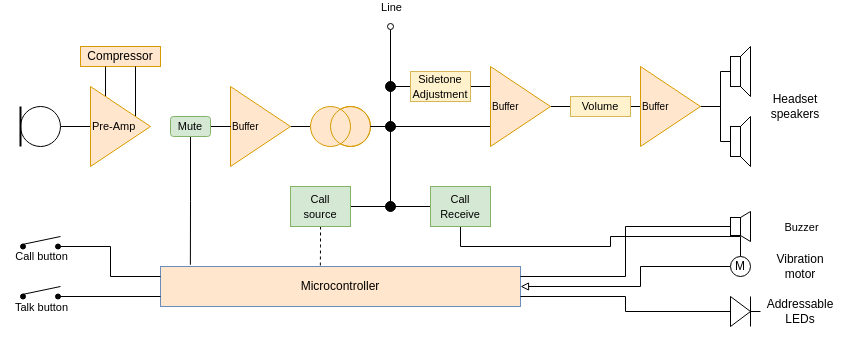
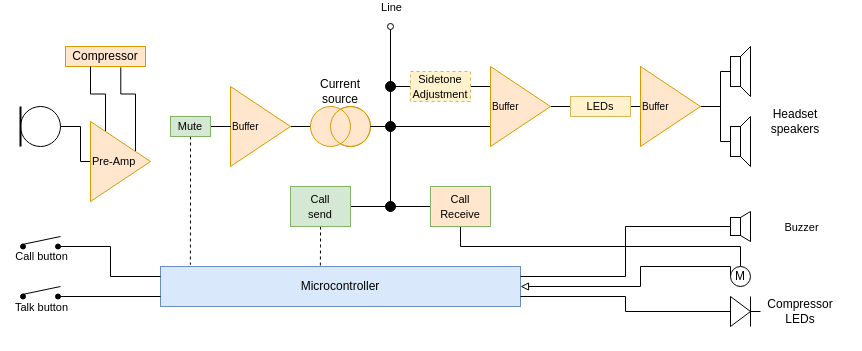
  <mxCell id="0" />
  <mxCell id="1" parent="0" />
  <mxCell id="2" value="" style="ellipse;whiteSpace=wrap;html=1;aspect=fixed;fillColor=#ffe6cc;strokeColor=#d79b00;" vertex="1" parent="1"><mxGeometry x="330" y="100" width="40" height="40" as="geometry" /></mxCell>
- <mxCell id="3" value="Compressor" style="rounded=0;whiteSpace=wrap;html=1;fillColor=#ffe6cc;strokeColor=#d79b00;" parent="1" vertex="1"><mxGeometry x="80" y="40" width="80" height="20" as="geometry" /></mxCell>
+ <mxCell id="3" value="Compressor" style="rounded=0;whiteSpace=wrap;html=1;fillColor=#ffe6cc;strokeColor=#d79b00;" parent="1" vertex="1"><mxGeometry x="65" y="40" width="80" height="20" as="geometry" /></mxCell>
  <mxCell id="4" style="edgeStyle=orthogonalEdgeStyle;rounded=0;orthogonalLoop=1;jettySize=auto;html=1;exitX=1;exitY=0.5;exitDx=0;exitDy=0;entryX=0;entryY=0.5;entryDx=0;entryDy=0;entryPerimeter=0;endArrow=none;endFill=0;" edge="1" parent="1" source="5" target="9"><mxGeometry relative="1" as="geometry" /></mxCell>
  <mxCell id="5" value="" style="ellipse;whiteSpace=wrap;html=1;aspect=fixed;strokeWidth=1;" parent="1" vertex="1"><mxGeometry x="20" y="100" width="40" height="40" as="geometry" /></mxCell>
  <mxCell id="6" value="" style="endArrow=none;html=1;rounded=0;strokeWidth=2;" edge="1" parent="1"><mxGeometry width="50" height="50" relative="1" as="geometry"><mxPoint x="20" y="140" as="sourcePoint" /><mxPoint x="20" y="100" as="targetPoint" /></mxGeometry></mxCell>
  <mxCell id="7" style="edgeStyle=orthogonalEdgeStyle;rounded=0;orthogonalLoop=1;jettySize=auto;html=1;exitX=0.25;exitY=0.13;exitDx=0;exitDy=0;exitPerimeter=0;entryX=0.313;entryY=1.004;entryDx=0;entryDy=0;entryPerimeter=0;endArrow=none;endFill=0;" edge="1" parent="1" source="9" target="3"><mxGeometry relative="1" as="geometry" /></mxCell>
  <mxCell id="8" style="edgeStyle=orthogonalEdgeStyle;rounded=0;orthogonalLoop=1;jettySize=auto;html=1;exitX=0.75;exitY=0.38;exitDx=0;exitDy=0;exitPerimeter=0;entryX=0.691;entryY=1.046;entryDx=0;entryDy=0;entryPerimeter=0;endArrow=none;endFill=0;" edge="1" parent="1" source="9" target="3"><mxGeometry relative="1" as="geometry" /></mxCell>
- <mxCell id="9" value="&lt;font style=&quot;font-size: 11px;&quot;&gt;Pre-Amp&lt;/font&gt;" style="triangle;whiteSpace=wrap;html=1;points=[[0,0.25,0,0,0],[0,0.5,0,0,0],[0,0.75,0,0,0],[0.25,0.13,0,0,0],[0.5,0.25,0,0,0],[0.5,0.75,0,0,0],[0.75,0.38,0,0,0],[1,0.5,0,0,0]];align=left;fillColor=#ffe6cc;strokeColor=#d79b00;" vertex="1" parent="1"><mxGeometry x="90" y="80" width="60" height="80" as="geometry" /></mxCell>
+ <mxCell id="9" value="&lt;font style=&quot;font-size: 11px;&quot;&gt;Pre-Amp&lt;/font&gt;" style="triangle;whiteSpace=wrap;html=1;points=[[0,0.25,0,0,0],[0,0.5,0,0,0],[0,0.75,0,0,0],[0.25,0.13,0,0,0],[0.5,0.25,0,0,0],[0.5,0.75,0,0,0],[0.75,0.38,0,0,0],[1,0.5,0,0,0]];align=left;fillColor=#ffe6cc;strokeColor=#d79b00;" vertex="1" parent="1"><mxGeometry x="90" y="115" width="60" height="80" as="geometry" /></mxCell>
  <mxCell id="10" style="edgeStyle=orthogonalEdgeStyle;rounded=0;orthogonalLoop=1;jettySize=auto;html=1;exitX=1;exitY=0.5;exitDx=0;exitDy=0;entryX=0;entryY=0.5;entryDx=0;entryDy=0;endArrow=none;endFill=0;" edge="1" parent="1" source="12" target="16"><mxGeometry relative="1" as="geometry" /></mxCell>
  <mxCell id="11" style="edgeStyle=orthogonalEdgeStyle;rounded=0;orthogonalLoop=1;jettySize=auto;html=1;exitX=1;exitY=0.5;exitDx=0;exitDy=0;entryX=0;entryY=0.5;entryDx=0;entryDy=0;endArrow=none;endFill=0;" edge="1" parent="1" source="20" target="24"><mxGeometry relative="1" as="geometry"><Array as="points"><mxPoint x="390" y="120" /><mxPoint x="390" y="80" /></Array></mxGeometry></mxCell>
  <mxCell id="12" value="&lt;span style=&quot;font-size: 10px;&quot;&gt;Buffer&lt;/span&gt;" style="triangle;whiteSpace=wrap;html=1;align=left;rounded=0;fillColor=#ffe6cc;strokeColor=#d79b00;" vertex="1" parent="1"><mxGeometry x="230" y="80" width="60" height="80" as="geometry" /></mxCell>
  <mxCell id="13" style="edgeStyle=orthogonalEdgeStyle;rounded=0;orthogonalLoop=1;jettySize=auto;html=1;exitX=1;exitY=0.5;exitDx=0;exitDy=0;endArrow=none;endFill=0;" edge="1" parent="1" source="15" target="12"><mxGeometry relative="1" as="geometry" /></mxCell>
- <mxCell id="14" style="edgeStyle=orthogonalEdgeStyle;rounded=0;orthogonalLoop=1;jettySize=auto;html=1;exitX=0.5;exitY=1;exitDx=0;exitDy=0;entryX=0.083;entryY=-0.044;entryDx=0;entryDy=0;entryPerimeter=0;endArrow=none;endFill=0;" edge="1" parent="1" source="15" target="50"><mxGeometry relative="1" as="geometry" /></mxCell>
- <mxCell id="15" value="&lt;font style=&quot;font-size: 11px;&quot;&gt;Mute&lt;/font&gt;" style="whiteSpace=wrap;html=1;fillColor=#d5e8d4;strokeColor=#82b366;rounded=1;" vertex="1" parent="1"><mxGeometry x="170" y="110" width="40" height="20" as="geometry" /></mxCell>
+ <mxCell id="14" style="edgeStyle=orthogonalEdgeStyle;rounded=0;orthogonalLoop=1;jettySize=auto;html=1;exitX=0.5;exitY=1;exitDx=0;exitDy=0;entryX=0.083;entryY=-0.044;entryDx=0;entryDy=0;entryPerimeter=0;endArrow=none;endFill=0;dashed=1;" edge="1" parent="1" source="15" target="50"><mxGeometry relative="1" as="geometry" /></mxCell>
+ <mxCell id="15" value="&lt;font style=&quot;font-size: 11px;&quot;&gt;Mute&lt;/font&gt;" style="rounded=0;whiteSpace=wrap;html=1;fillColor=#d5e8d4;strokeColor=#82b366;" vertex="1" parent="1"><mxGeometry x="170" y="110" width="40" height="20" as="geometry" /></mxCell>
  <mxCell id="16" value="" style="ellipse;whiteSpace=wrap;html=1;aspect=fixed;fillColor=#ffe6cc;strokeColor=#d79b00;" vertex="1" parent="1"><mxGeometry x="310" y="100" width="40" height="40" as="geometry" /></mxCell>
  <mxCell id="17" style="edgeStyle=orthogonalEdgeStyle;rounded=0;orthogonalLoop=1;jettySize=auto;html=1;exitX=1;exitY=0.5;exitDx=0;exitDy=0;entryX=0;entryY=0.75;entryDx=0;entryDy=0;endArrow=none;endFill=0;" edge="1" parent="1" source="20" target="23"><mxGeometry relative="1" as="geometry"><mxPoint x="390" y="120" as="targetPoint" /></mxGeometry></mxCell>
  <mxCell id="18" style="edgeStyle=orthogonalEdgeStyle;rounded=0;orthogonalLoop=1;jettySize=auto;html=1;exitX=1;exitY=0.5;exitDx=0;exitDy=0;endArrow=oval;endFill=0;" edge="1" parent="1" source="20"><mxGeometry relative="1" as="geometry"><mxPoint x="390" y="20" as="targetPoint" /><Array as="points"><mxPoint x="390" y="120" /></Array></mxGeometry></mxCell>
  <mxCell id="19" value="Line" style="edgeLabel;html=1;align=center;verticalAlign=middle;resizable=0;points=[];" vertex="1" connectable="0" parent="18"><mxGeometry x="0.827" y="3" relative="1" as="geometry"><mxPoint x="3" y="-30" as="offset" /></mxGeometry></mxCell>
  <mxCell id="20" value="" style="ellipse;whiteSpace=wrap;html=1;aspect=fixed;fillColor=none;strokeColor=#d79b00;" vertex="1" parent="1"><mxGeometry x="330" y="100" width="40" height="40" as="geometry" /></mxCell>
  <mxCell id="21" style="edgeStyle=orthogonalEdgeStyle;rounded=0;orthogonalLoop=1;jettySize=auto;html=1;exitX=0;exitY=0.25;exitDx=0;exitDy=0;entryX=1;entryY=0.5;entryDx=0;entryDy=0;endArrow=none;endFill=0;" edge="1" parent="1" source="23" target="24"><mxGeometry relative="1" as="geometry" /></mxCell>
  <mxCell id="22" style="edgeStyle=orthogonalEdgeStyle;rounded=0;orthogonalLoop=1;jettySize=auto;html=1;exitX=1;exitY=0.5;exitDx=0;exitDy=0;entryX=0;entryY=0.5;entryDx=0;entryDy=0;endArrow=none;endFill=0;" edge="1" parent="1" source="23" target="26"><mxGeometry relative="1" as="geometry" /></mxCell>
  <mxCell id="23" value="&lt;span style=&quot;font-size: 10px;&quot;&gt;Buffer&lt;/span&gt;" style="triangle;whiteSpace=wrap;html=1;align=left;rounded=0;fillColor=#ffe6cc;strokeColor=#d79b00;" vertex="1" parent="1"><mxGeometry x="490" y="60" width="60" height="80" as="geometry" /></mxCell>
- <mxCell id="24" value="&lt;font style=&quot;font-size: 11px;&quot;&gt;Sidetone&lt;br&gt;Adjustment&lt;br&gt;&lt;/font&gt;" style="rounded=0;whiteSpace=wrap;html=1;fillColor=#fff2cc;strokeColor=#d6b656;" vertex="1" parent="1"><mxGeometry x="410" y="65" width="60" height="30" as="geometry" /></mxCell>
+ <mxCell id="24" value="&lt;font style=&quot;font-size: 11px;&quot;&gt;Sidetone&lt;br&gt;Adjustment&lt;br&gt;&lt;/font&gt;" style="rounded=0;whiteSpace=wrap;html=1;fillColor=#fff2cc;strokeColor=#d6b656;dashed=1;" vertex="1" parent="1"><mxGeometry x="410" y="65" width="60" height="30" as="geometry" /></mxCell>
  <mxCell id="25" style="edgeStyle=orthogonalEdgeStyle;rounded=0;orthogonalLoop=1;jettySize=auto;html=1;exitX=1;exitY=0.5;exitDx=0;exitDy=0;entryX=0;entryY=0.5;entryDx=0;entryDy=0;endArrow=none;endFill=0;" edge="1" parent="1" source="26" target="29"><mxGeometry relative="1" as="geometry" /></mxCell>
- <mxCell id="26" value="&lt;font style=&quot;font-size: 11px;&quot;&gt;Volume&lt;/font&gt;" style="rounded=0;whiteSpace=wrap;html=1;fillColor=#fff2cc;strokeColor=#d6b656;" vertex="1" parent="1"><mxGeometry x="570" y="90" width="60" height="20" as="geometry" /></mxCell>
+ <mxCell id="26" value="&lt;font style=&quot;font-size: 11px;&quot;&gt;LEDs&lt;/font&gt;" style="rounded=0;whiteSpace=wrap;html=1;fillColor=#fff2cc;strokeColor=#d6b656;" vertex="1" parent="1"><mxGeometry x="570" y="90" width="60" height="20" as="geometry" /></mxCell>
  <mxCell id="27" style="edgeStyle=orthogonalEdgeStyle;rounded=0;orthogonalLoop=1;jettySize=auto;html=1;exitX=1;exitY=0.5;exitDx=0;exitDy=0;entryX=0;entryY=0.5;entryDx=0;entryDy=0;endArrow=none;endFill=0;" edge="1" parent="1" source="29" target="31"><mxGeometry relative="1" as="geometry"><Array as="points"><mxPoint x="720" y="100" /><mxPoint x="720" y="65" /></Array></mxGeometry></mxCell>
  <mxCell id="28" style="edgeStyle=orthogonalEdgeStyle;rounded=0;orthogonalLoop=1;jettySize=auto;html=1;exitX=1;exitY=0.5;exitDx=0;exitDy=0;entryX=0;entryY=0.5;entryDx=0;entryDy=0;endArrow=none;endFill=0;" edge="1" parent="1" source="29" target="36"><mxGeometry relative="1" as="geometry"><Array as="points"><mxPoint x="720" y="100" /><mxPoint x="720" y="135" /></Array></mxGeometry></mxCell>
  <mxCell id="29" value="&lt;span style=&quot;font-size: 10px;&quot;&gt;Buffer&lt;/span&gt;" style="triangle;whiteSpace=wrap;html=1;align=left;rounded=0;fillColor=#ffe6cc;strokeColor=#d79b00;" vertex="1" parent="1"><mxGeometry x="640" y="60" width="60" height="80" as="geometry" /></mxCell>
  <mxCell id="30" value="" style="group" vertex="1" connectable="0" parent="1"><mxGeometry x="730" y="40" width="20" height="50" as="geometry" /></mxCell>
  <mxCell id="31" value="" style="rounded=0;whiteSpace=wrap;html=1;" vertex="1" parent="30"><mxGeometry y="10" width="10" height="30" as="geometry" /></mxCell>
  <mxCell id="32" value="" style="endArrow=none;html=1;rounded=0;exitX=1;exitY=0;exitDx=0;exitDy=0;" edge="1" parent="30" source="31"><mxGeometry width="50" height="50" relative="1" as="geometry"><mxPoint y="80" as="sourcePoint" /><mxPoint x="20" as="targetPoint" /></mxGeometry></mxCell>
  <mxCell id="33" value="" style="endArrow=none;html=1;rounded=0;exitX=1;exitY=1;exitDx=0;exitDy=0;" edge="1" parent="30" source="31"><mxGeometry width="50" height="50" relative="1" as="geometry"><mxPoint y="80" as="sourcePoint" /><mxPoint x="20" y="50" as="targetPoint" /></mxGeometry></mxCell>
  <mxCell id="34" value="" style="endArrow=none;html=1;rounded=0;" edge="1" parent="30"><mxGeometry width="50" height="50" relative="1" as="geometry"><mxPoint x="20" y="50" as="sourcePoint" /><mxPoint x="20" as="targetPoint" /></mxGeometry></mxCell>
  <mxCell id="35" value="" style="group" vertex="1" connectable="0" parent="1"><mxGeometry x="730" y="110" width="20" height="50" as="geometry" /></mxCell>
  <mxCell id="36" value="" style="rounded=0;whiteSpace=wrap;html=1;" vertex="1" parent="35"><mxGeometry y="10" width="10" height="30" as="geometry" /></mxCell>
  <mxCell id="37" value="" style="endArrow=none;html=1;rounded=0;exitX=1;exitY=0;exitDx=0;exitDy=0;" edge="1" parent="35" source="36"><mxGeometry width="50" height="50" relative="1" as="geometry"><mxPoint y="80" as="sourcePoint" /><mxPoint x="20" as="targetPoint" /></mxGeometry></mxCell>
  <mxCell id="38" value="" style="endArrow=none;html=1;rounded=0;exitX=1;exitY=1;exitDx=0;exitDy=0;" edge="1" parent="35" source="36"><mxGeometry width="50" height="50" relative="1" as="geometry"><mxPoint y="80" as="sourcePoint" /><mxPoint x="20" y="50" as="targetPoint" /></mxGeometry></mxCell>
  <mxCell id="39" value="" style="endArrow=none;html=1;rounded=0;" edge="1" parent="35"><mxGeometry width="50" height="50" relative="1" as="geometry"><mxPoint x="20" y="50" as="sourcePoint" /><mxPoint x="20" as="targetPoint" /></mxGeometry></mxCell>
  <mxCell id="40" value="" style="ellipse;whiteSpace=wrap;html=1;aspect=fixed;fillColor=#030303;" vertex="1" parent="1"><mxGeometry x="385" y="115" width="10" height="10" as="geometry" /></mxCell>
  <mxCell id="41" value="" style="ellipse;whiteSpace=wrap;html=1;aspect=fixed;fillColor=#030303;" vertex="1" parent="1"><mxGeometry x="385" y="75" width="10" height="10" as="geometry" /></mxCell>
  <mxCell id="42" style="edgeStyle=orthogonalEdgeStyle;rounded=0;orthogonalLoop=1;jettySize=auto;html=1;exitX=1;exitY=0.5;exitDx=0;exitDy=0;entryX=1;entryY=0.5;entryDx=0;entryDy=0;endArrow=none;endFill=0;" edge="1" parent="1" source="44" target="20"><mxGeometry relative="1" as="geometry" /></mxCell>
  <mxCell id="43" style="edgeStyle=orthogonalEdgeStyle;rounded=0;orthogonalLoop=1;jettySize=auto;html=1;exitX=0.5;exitY=1;exitDx=0;exitDy=0;entryX=0.444;entryY=0.051;entryDx=0;entryDy=0;entryPerimeter=0;endArrow=none;endFill=0;dashed=1;" edge="1" parent="1" source="44" target="50"><mxGeometry relative="1" as="geometry" /></mxCell>
- <mxCell id="44" value="&lt;font style=&quot;font-size: 11px;&quot;&gt;Call&lt;br&gt;source&lt;/font&gt;" style="rounded=0;whiteSpace=wrap;html=1;fillColor=#d5e8d4;strokeColor=#82b366;" vertex="1" parent="1"><mxGeometry x="290" y="180" width="60" height="40" as="geometry" /></mxCell>
+ <mxCell id="44" value="&lt;font style=&quot;font-size: 11px;&quot;&gt;Call&lt;br&gt;send&lt;/font&gt;" style="rounded=0;whiteSpace=wrap;html=1;fillColor=#d5e8d4;strokeColor=#82b366;" vertex="1" parent="1"><mxGeometry x="290" y="180" width="60" height="40" as="geometry" /></mxCell>
  <mxCell id="45" style="edgeStyle=orthogonalEdgeStyle;rounded=0;orthogonalLoop=1;jettySize=auto;html=1;exitX=0;exitY=0.5;exitDx=0;exitDy=0;entryX=1;entryY=0.5;entryDx=0;entryDy=0;endArrow=none;endFill=0;" edge="1" parent="1" source="47" target="20"><mxGeometry relative="1" as="geometry"><Array as="points"><mxPoint x="390" y="200" /><mxPoint x="390" y="120" /></Array></mxGeometry></mxCell>
  <mxCell id="46" style="edgeStyle=orthogonalEdgeStyle;rounded=0;orthogonalLoop=1;jettySize=auto;html=1;exitX=0.5;exitY=1;exitDx=0;exitDy=0;endArrow=none;endFill=0;" edge="1" parent="1" source="47" target="70"><mxGeometry relative="1" as="geometry" /></mxCell>
- <mxCell id="47" value="&lt;font style=&quot;font-size: 11px;&quot;&gt;Call&lt;br&gt;Receive&lt;/font&gt;" style="rounded=0;whiteSpace=wrap;html=1;fillColor=#d5e8d4;strokeColor=#82b366;" vertex="1" parent="1"><mxGeometry x="430" y="180" width="60" height="40" as="geometry" /></mxCell>
+ <mxCell id="47" value="&lt;font style=&quot;font-size: 11px;&quot;&gt;Call&lt;br&gt;Receive&lt;/font&gt;" style="rounded=0;whiteSpace=wrap;html=1;fillColor=#ffe6cc;strokeColor=#82b366;" vertex="1" parent="1"><mxGeometry x="430" y="180" width="60" height="40" as="geometry" /></mxCell>
  <mxCell id="48" value="" style="ellipse;whiteSpace=wrap;html=1;aspect=fixed;fillColor=#030303;" vertex="1" parent="1"><mxGeometry x="385" y="195" width="10" height="10" as="geometry" /></mxCell>
- <mxCell id="50" value="Microcontroller" style="rounded=0;whiteSpace=wrap;html=1;fillColor=#ffe6cc;strokeColor=#6c8ebf;" vertex="1" parent="1"><mxGeometry x="160" y="260" width="360" height="40" as="geometry" /></mxCell>
+ <mxCell id="49" value="Current source" style="text;html=1;strokeColor=none;fillColor=none;align=center;verticalAlign=middle;whiteSpace=wrap;rounded=0;" vertex="1" parent="1"><mxGeometry x="310" y="70" width="60" height="30" as="geometry" /></mxCell>
+ <mxCell id="50" value="Microcontroller" style="rounded=0;whiteSpace=wrap;html=1;fillColor=#dae8fc;strokeColor=#6c8ebf;" vertex="1" parent="1"><mxGeometry x="160" y="260" width="360" height="40" as="geometry" /></mxCell>
  <mxCell id="51" style="edgeStyle=orthogonalEdgeStyle;rounded=0;orthogonalLoop=1;jettySize=auto;html=1;exitX=1;exitY=0.5;exitDx=0;exitDy=0;entryX=0;entryY=0.25;entryDx=0;entryDy=0;endArrow=none;endFill=0;" edge="1" parent="1" source="53" target="50"><mxGeometry relative="1" as="geometry" /></mxCell>
  <mxCell id="52" value="" style="group" vertex="1" connectable="0" parent="1"><mxGeometry x="20" y="230" width="40" height="12.5" as="geometry" /></mxCell>
  <mxCell id="53" value="" style="ellipse;whiteSpace=wrap;html=1;aspect=fixed;fillColor=#030303;" vertex="1" parent="52"><mxGeometry x="35" y="7.5" width="5" height="5" as="geometry" /></mxCell>
  <mxCell id="54" value="" style="ellipse;whiteSpace=wrap;html=1;aspect=fixed;fillColor=#030303;" vertex="1" parent="52"><mxGeometry y="7.5" width="5" height="5" as="geometry" /></mxCell>
  <mxCell id="55" value="" style="endArrow=none;html=1;rounded=0;exitX=0;exitY=0;exitDx=0;exitDy=0;" edge="1" parent="52" source="54"><mxGeometry width="50" height="50" relative="1" as="geometry"><mxPoint x="20" y="20" as="sourcePoint" /><mxPoint x="40" as="targetPoint" /></mxGeometry></mxCell>
  <mxCell id="56" value="Call button" style="edgeLabel;html=1;align=center;verticalAlign=middle;resizable=0;points=[];" vertex="1" connectable="0" parent="55"><mxGeometry x="-0.126" relative="1" as="geometry"><mxPoint x="2" y="15" as="offset" /></mxGeometry></mxCell>
  <mxCell id="57" value="" style="group" vertex="1" connectable="0" parent="1"><mxGeometry x="20" y="280" width="40" height="12.5" as="geometry" /></mxCell>
  <mxCell id="58" value="" style="ellipse;whiteSpace=wrap;html=1;aspect=fixed;fillColor=#030303;" vertex="1" parent="57"><mxGeometry x="35" y="7.5" width="5" height="5" as="geometry" /></mxCell>
  <mxCell id="59" value="" style="ellipse;whiteSpace=wrap;html=1;aspect=fixed;fillColor=#030303;" vertex="1" parent="57"><mxGeometry y="7.5" width="5" height="5" as="geometry" /></mxCell>
  <mxCell id="60" value="" style="endArrow=none;html=1;rounded=0;exitX=0;exitY=0;exitDx=0;exitDy=0;" edge="1" parent="57" source="59"><mxGeometry width="50" height="50" relative="1" as="geometry"><mxPoint x="20" y="20" as="sourcePoint" /><mxPoint x="40" as="targetPoint" /></mxGeometry></mxCell>
  <mxCell id="61" value="Talk button" style="edgeLabel;html=1;align=center;verticalAlign=middle;resizable=0;points=[];" vertex="1" connectable="0" parent="60"><mxGeometry x="-0.07" relative="1" as="geometry"><mxPoint x="1" y="16" as="offset" /></mxGeometry></mxCell>
  <mxCell id="62" style="edgeStyle=orthogonalEdgeStyle;rounded=0;orthogonalLoop=1;jettySize=auto;html=1;exitX=1;exitY=0.5;exitDx=0;exitDy=0;entryX=0;entryY=0.75;entryDx=0;entryDy=0;endArrow=none;endFill=0;" edge="1" parent="1" source="58" target="50"><mxGeometry relative="1" as="geometry" /></mxCell>
  <mxCell id="63" value="" style="group" vertex="1" connectable="0" parent="1"><mxGeometry x="730" y="205" width="20" height="30" as="geometry" /></mxCell>
  <mxCell id="64" value="" style="rounded=0;whiteSpace=wrap;html=1;" vertex="1" parent="63"><mxGeometry y="6" width="10" height="18" as="geometry" /></mxCell>
  <mxCell id="65" value="" style="endArrow=none;html=1;rounded=0;exitX=1;exitY=0;exitDx=0;exitDy=0;" edge="1" parent="63" source="64"><mxGeometry width="50" height="50" relative="1" as="geometry"><mxPoint y="48" as="sourcePoint" /><mxPoint x="20" as="targetPoint" /></mxGeometry></mxCell>
  <mxCell id="66" value="" style="endArrow=none;html=1;rounded=0;exitX=1;exitY=1;exitDx=0;exitDy=0;" edge="1" parent="63" source="64"><mxGeometry width="50" height="50" relative="1" as="geometry"><mxPoint y="48" as="sourcePoint" /><mxPoint x="20" y="30" as="targetPoint" /></mxGeometry></mxCell>
  <mxCell id="67" value="" style="endArrow=none;html=1;rounded=0;" edge="1" parent="63"><mxGeometry width="50" height="50" relative="1" as="geometry"><mxPoint x="20" y="30" as="sourcePoint" /><mxPoint x="20" as="targetPoint" /></mxGeometry></mxCell>
  <mxCell id="68" value="Buzzer" style="edgeLabel;html=1;align=center;verticalAlign=middle;resizable=0;points=[];" vertex="1" connectable="0" parent="67"><mxGeometry x="0.237" relative="1" as="geometry"><mxPoint x="50" y="4" as="offset" /></mxGeometry></mxCell>
  <mxCell id="69" style="edgeStyle=orthogonalEdgeStyle;rounded=0;orthogonalLoop=1;jettySize=auto;html=1;exitX=0;exitY=0.5;exitDx=0;exitDy=0;endArrow=block;endFill=0;" edge="1" parent="1" source="70" target="50"><mxGeometry relative="1" as="geometry"><Array as="points"><mxPoint x="640" y="260" /><mxPoint x="640" y="280" /></Array></mxGeometry></mxCell>
- <mxCell id="70" value="M" style="ellipse;whiteSpace=wrap;html=1;aspect=fixed;" vertex="1" parent="1"><mxGeometry x="730" y="250" width="20" height="20" as="geometry" /></mxCell>
- <mxCell id="71" value="Vibration motor" style="text;html=1;strokeColor=none;fillColor=none;align=center;verticalAlign=middle;whiteSpace=wrap;rounded=0;" vertex="1" parent="1"><mxGeometry x="775" y="250" width="50" height="20" as="geometry" /></mxCell>
+ <mxCell id="70" value="M" style="ellipse;whiteSpace=wrap;html=1;aspect=fixed;" vertex="1" parent="1"><mxGeometry x="730" y="260" width="20" height="20" as="geometry" /></mxCell>
  <mxCell id="72" style="edgeStyle=orthogonalEdgeStyle;rounded=0;orthogonalLoop=1;jettySize=auto;html=1;exitX=0;exitY=0.5;exitDx=0;exitDy=0;entryX=1;entryY=0.25;entryDx=0;entryDy=0;endArrow=none;endFill=0;" edge="1" parent="1" source="64" target="50"><mxGeometry relative="1" as="geometry" /></mxCell>
  <mxCell id="73" style="edgeStyle=orthogonalEdgeStyle;rounded=0;orthogonalLoop=1;jettySize=auto;html=1;exitX=1;exitY=0.5;exitDx=0;exitDy=0;endArrow=none;endFill=0;" edge="1" parent="1" source="75"><mxGeometry relative="1" as="geometry"><mxPoint x="760" y="305" as="targetPoint" /></mxGeometry></mxCell>
  <mxCell id="74" style="edgeStyle=orthogonalEdgeStyle;rounded=0;orthogonalLoop=1;jettySize=auto;html=1;exitX=0;exitY=0.5;exitDx=0;exitDy=0;entryX=1;entryY=0.75;entryDx=0;entryDy=0;endArrow=none;endFill=0;" edge="1" parent="1" source="75" target="50"><mxGeometry relative="1" as="geometry" /></mxCell>
  <mxCell id="75" value="" style="triangle;whiteSpace=wrap;html=1;" vertex="1" parent="1"><mxGeometry x="730" y="290" width="20" height="30" as="geometry" /></mxCell>
  <mxCell id="76" value="" style="endArrow=none;html=1;rounded=0;" edge="1" parent="1"><mxGeometry width="50" height="50" relative="1" as="geometry"><mxPoint x="750" y="320" as="sourcePoint" /><mxPoint x="750" y="290" as="targetPoint" /></mxGeometry></mxCell>
- <mxCell id="77" value="Addressable LEDs" style="text;html=1;strokeColor=none;fillColor=none;align=center;verticalAlign=middle;whiteSpace=wrap;rounded=0;" vertex="1" parent="1"><mxGeometry x="760" y="287.5" width="80" height="35" as="geometry" /></mxCell>
- <mxCell id="78" value="Headset speakers" style="text;html=1;strokeColor=none;fillColor=none;align=center;verticalAlign=middle;whiteSpace=wrap;rounded=0;" vertex="1" parent="1"><mxGeometry x="770" y="90" width="50" height="20" as="geometry" /></mxCell>
+ <mxCell id="77" value="Compressor LEDs" style="text;html=1;strokeColor=none;fillColor=none;align=center;verticalAlign=middle;whiteSpace=wrap;rounded=0;" vertex="1" parent="1"><mxGeometry x="760" y="287.5" width="80" height="35" as="geometry" /></mxCell>
+ <mxCell id="78" value="Headset speakers" style="text;html=1;strokeColor=none;fillColor=none;align=center;verticalAlign=middle;whiteSpace=wrap;rounded=0;" vertex="1" parent="1"><mxGeometry x="770" y="105" width="50" height="20" as="geometry" /></mxCell>
